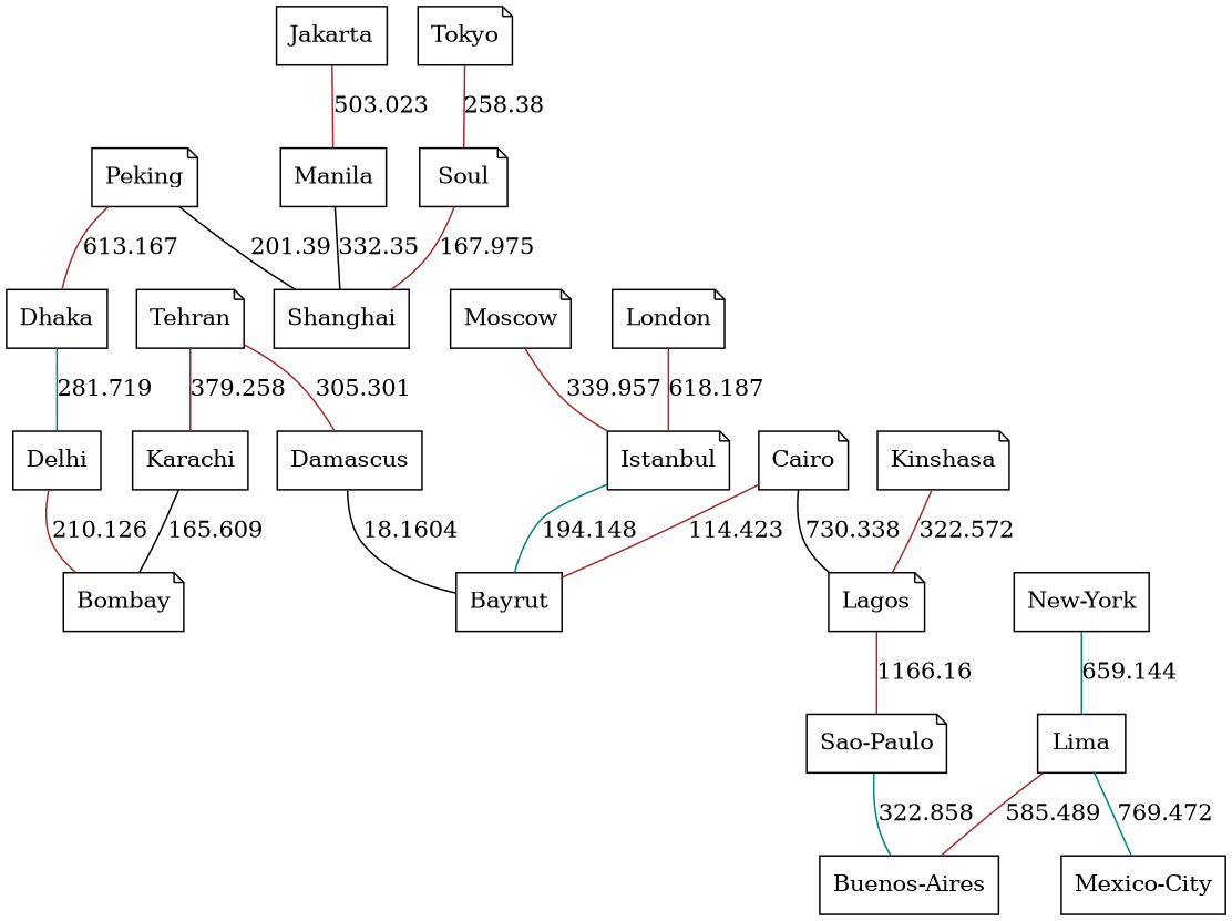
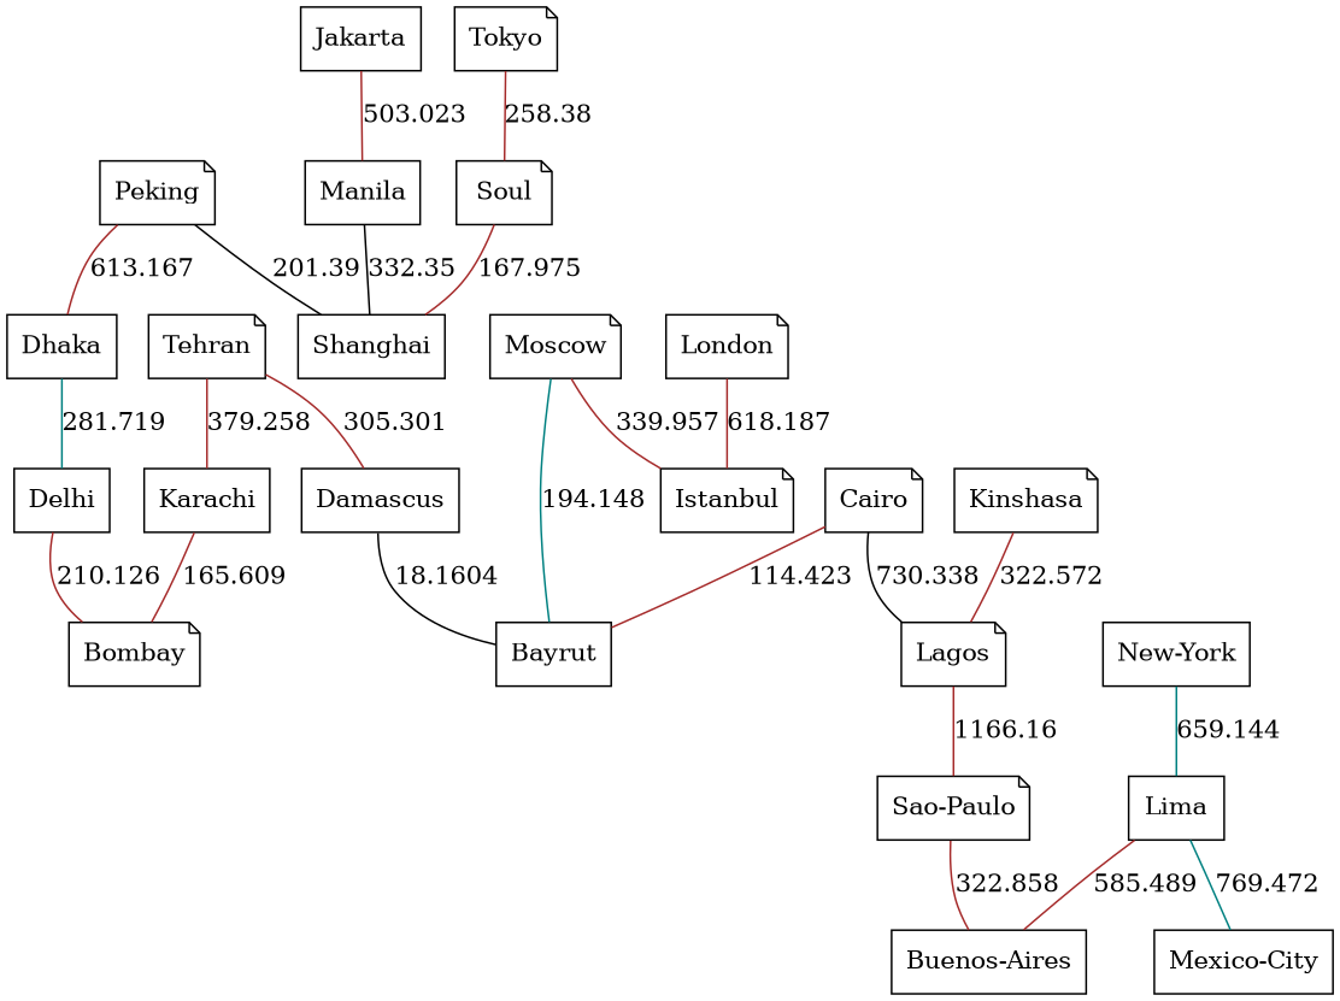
  graph {
    node [color=black shape=box]
    edge [color=brown]
    n1 [label=Bayrut]
    n2 [label=Shanghai]
    n3 [label=Bombay shape=note]
    n4 [label=Karachi]
    n5 [label=Damascus]
    n6 [label="Buenos-Aires"]
    n7 [label=Delhi]
    n8 [label=Istanbul shape=note]
    n9 [label=Manila]
    n10 [label="Sao-Paulo" shape=note]
    n11 [label=Moscow shape=note]
    n12 [label=Dhaka]
    n13 [label=Soul shape=note]
    n14 [label=Lagos shape=note]
    n15 [label=Kinshasa shape=note]
    n16 [label=Tokyo shape=note]
    n17 [label="Mexico-City"]
    n18 [label=Jakarta]
    n19 [label="New-York"]
    n20 [label=Lima]
    n21 [label=Tehran shape=note]
    n22 [label=Cairo shape=note]
    n23 [label=Peking shape=note]
    n24 [label=London shape=note]
-   n4 -- n3 [color=black label=165.609]
+   n4 -- n3 [label=165.609]
    n5 -- n1 [color=black label=18.1604]
    n7 -- n3 [label=210.126]
-   n8 -- n1 [color=teal label=194.148]
+   n11 -- n1 [color=teal label=194.148]
    n9 -- n2 [color=black label=332.35]
-   n10 -- n6 [color=teal label=322.858]
+   n10 -- n6 [label=322.858]
    n11 -- n8 [label=339.957]
    n12 -- n7 [color=teal label=281.719]
    n13 -- n2 [label=167.975]
    n14 -- n10 [label=1166.16]
    n15 -- n14 [label=322.572]
    n16 -- n13 [label=258.38]
    n18 -- n9 [label=503.023]
    n19 -- n20 [color=teal label=659.144]
    n20 -- n6 [label=585.489]
    n20 -- n17 [color=teal label=769.472]
    n21 -- n4 [label=379.258]
    n21 -- n5 [label=305.301]
    n22 -- n1 [label=114.423]
    n22 -- n14 [color=black label=730.338]
    n23 -- n2 [color=black label=201.39]
    n23 -- n12 [label=613.167]
    n24 -- n8 [label=618.187]
  }
